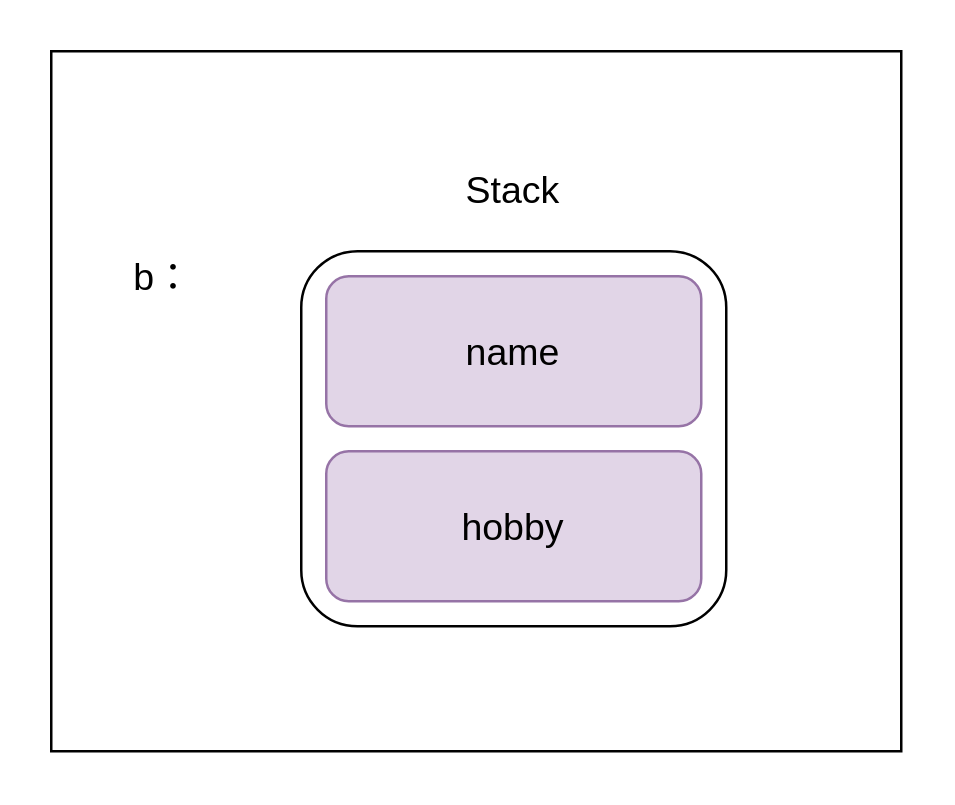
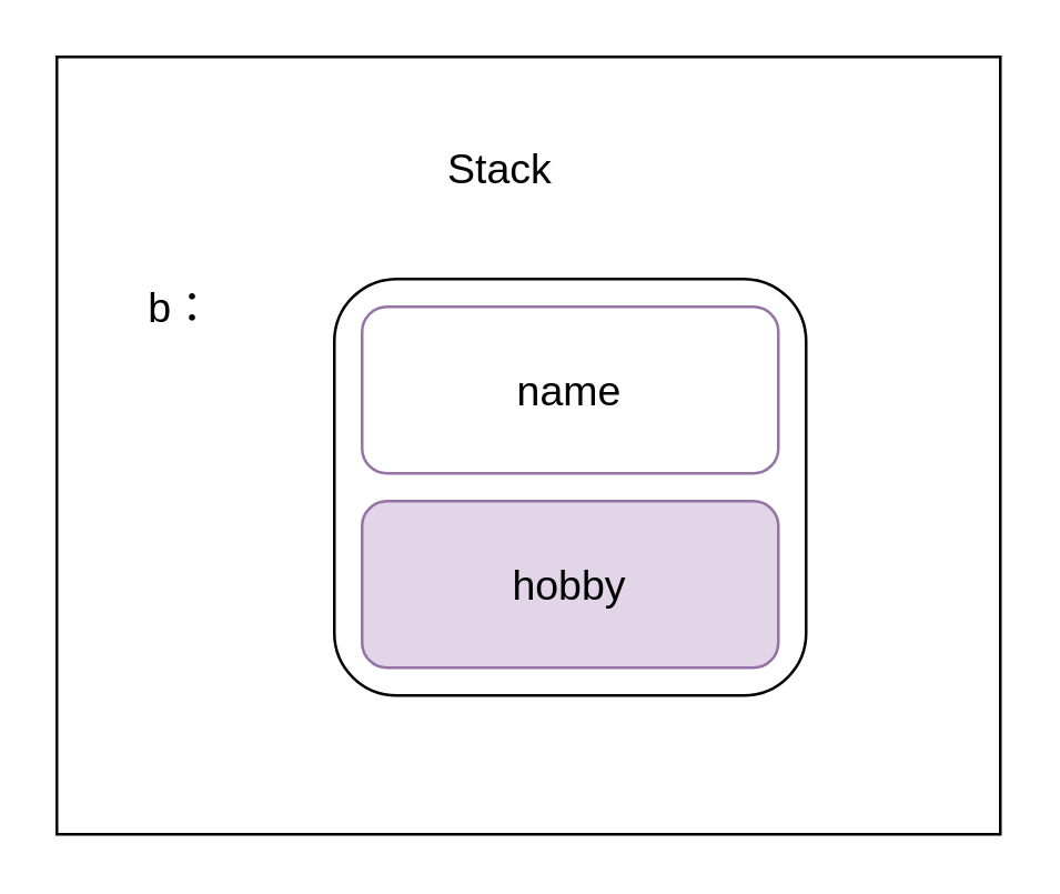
  <mxCell id="0" />
  <mxCell id="1" parent="0" />
  <mxCell id="2" value="" style="rounded=0;whiteSpace=wrap;html=1;fontSize=15;" vertex="1" parent="1"><mxGeometry x="20" y="20" width="340" height="280" as="geometry" /></mxCell>
  <mxCell id="3" value="" style="rounded=1;whiteSpace=wrap;html=1;" vertex="1" parent="1"><mxGeometry x="120" y="100" width="170" height="150" as="geometry" /></mxCell>
- <mxCell id="4" value="name" style="rounded=1;whiteSpace=wrap;html=1;fontSize=15;fillColor=#e1d5e7;strokeColor=#9673a6;" vertex="1" parent="1"><mxGeometry x="130" y="110" width="150" height="60" as="geometry" /></mxCell>
+ <mxCell id="4" value="name" style="rounded=1;whiteSpace=wrap;html=1;fontSize=15;fillColor=#ffffff;strokeColor=#9673a6;" vertex="1" parent="1"><mxGeometry x="130" y="110" width="150" height="60" as="geometry" /></mxCell>
  <mxCell id="5" value="hobby" style="rounded=1;whiteSpace=wrap;html=1;fontSize=15;fillColor=#e1d5e7;strokeColor=#9673a6;" vertex="1" parent="1"><mxGeometry x="130" y="180" width="150" height="60" as="geometry" /></mxCell>
- <mxCell id="6" value="Stack" style="text;html=1;strokeColor=none;fillColor=none;align=center;verticalAlign=middle;whiteSpace=wrap;rounded=0;fontSize=15;" vertex="1" parent="1"><mxGeometry x="175" y="60" width="60" height="30" as="geometry" /></mxCell>
+ <mxCell id="6" value="Stack" style="text;html=1;strokeColor=none;fillColor=none;align=center;verticalAlign=middle;whiteSpace=wrap;rounded=0;fontSize=15;" vertex="1" parent="1"><mxGeometry x="150" y="45" width="60" height="30" as="geometry" /></mxCell>
  <mxCell id="7" value="b：" style="text;html=1;strokeColor=none;fillColor=none;align=center;verticalAlign=middle;whiteSpace=wrap;rounded=0;fontSize=15;" vertex="1" parent="1"><mxGeometry x="45" y="95" width="40" height="30" as="geometry" /></mxCell>
